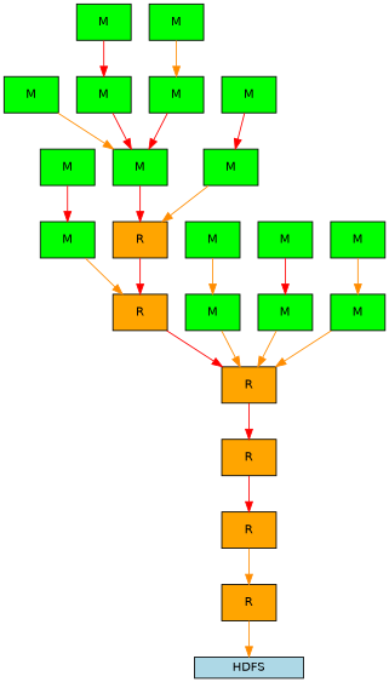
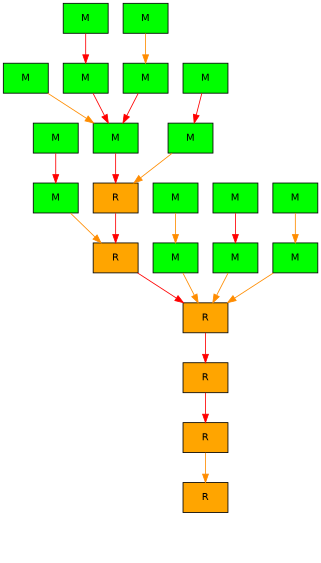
  digraph {
    fontname=Helvetica
    fontsize=24
    node [fillcolor=green fontname=Helvetica fontsize=12 shape=box style=filled]
    edge [fontcolor=blue fontname=Arial fontsize=9 color=red]
    n1 [fillcolor=orange label=R]
    n2 [fillcolor=orange label=R]
    n3 [fillcolor=orange label=R]
    n4 [fillcolor=orange label=R]
    n5 [label=M]
    n6 [label=M]
    n7 [label=M]
    n8 [label=M]
    n9 [label=M]
    n10 [label=M]
    n11 [fillcolor=orange label=R]
-   n12 [fillcolor=lightblue height=0.25 label=HDFS width=1.5]
    n13 [label=M]
    n14 [label=M]
    n15 [fillcolor=orange label=R]
    n16 [label=M]
    n17 [label=M]
    n18 [label=M]
    n19 [label=M]
    n20 [label=M]
    n21 [label=M]
    n22 [label=M]
    n23 [label=M]
    n1 -> n2
    n2 -> n11 [color=darkorange]
    n3 -> n4
    n4 -> n1
    n5 -> n6
    n6 -> n3 [color=darkorange]
    n7 -> n8 [color=darkorange]
    n8 -> n15
    n9 -> n10
    n10 -> n8
-   n11 -> n12 [color=darkorange]
    n13 -> n14 [color=darkorange]
    n14 -> n4 [color=darkorange]
    n15 -> n3
    n16 -> n8
    n17 -> n16 [color=darkorange]
    n18 -> n19
    n19 -> n15 [color=darkorange]
    n20 -> n4 [color=darkorange]
    n21 -> n4 [color=darkorange]
    n22 -> n21 [color=darkorange]
    n23 -> n20
  }
